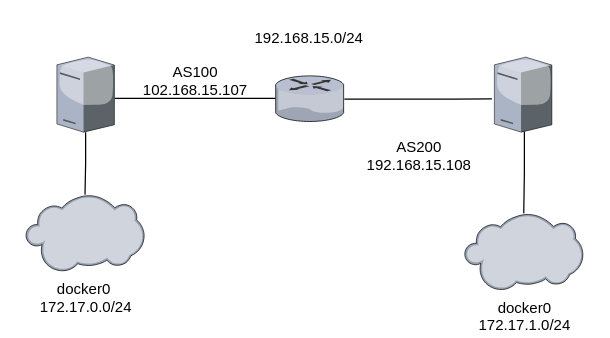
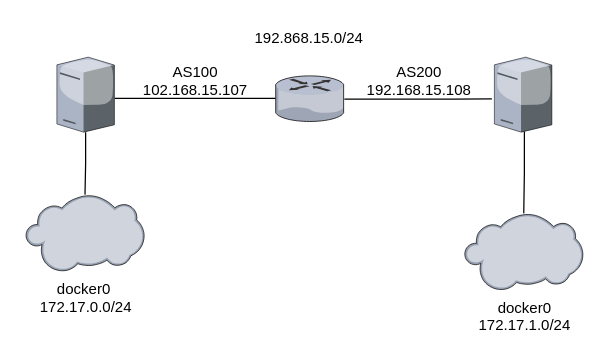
  <mxCell id="0" />
  <mxCell id="1" parent="0" />
  <mxCell id="2" value="" style="edgeStyle=orthogonalEdgeStyle;rounded=0;orthogonalLoop=1;jettySize=auto;html=1;endArrow=none;endFill=0;strokeColor=#000000;" edge="1" parent="1" source="4" target="8"><mxGeometry relative="1" as="geometry"><mxPoint x="105" y="90" as="targetPoint" /><Array as="points"><mxPoint x="125" y="78" /><mxPoint x="125" y="78" /></Array></mxGeometry></mxCell>
  <mxCell id="3" value="" style="edgeStyle=orthogonalEdgeStyle;rounded=0;orthogonalLoop=1;jettySize=auto;html=1;endArrow=none;endFill=0;strokeColor=#000000;" edge="1" parent="1" source="4" target="10"><mxGeometry relative="1" as="geometry"><mxPoint x="-7" y="180" as="targetPoint" /></mxGeometry></mxCell>
  <mxCell id="4" value="" style="verticalLabelPosition=bottom;aspect=fixed;html=1;verticalAlign=top;strokeColor=none;shape=mxgraph.citrix.tower_server;rounded=0;shadow=0;comic=0;fontFamily=Verdana;" vertex="1" parent="1"><mxGeometry x="45" y="45" width="46" height="60" as="geometry" /></mxCell>
  <mxCell id="5" value="" style="edgeStyle=orthogonalEdgeStyle;rounded=0;orthogonalLoop=1;jettySize=auto;html=1;endArrow=none;endFill=0;strokeColor=#000000;exitX=-0.043;exitY=0.558;exitDx=0;exitDy=0;exitPerimeter=0;" edge="1" parent="1" source="7" target="8"><mxGeometry relative="1" as="geometry"><mxPoint x="392.5" y="70" as="targetPoint" /><Array as="points"><mxPoint x="363" y="78" /></Array></mxGeometry></mxCell>
  <mxCell id="6" value="" style="edgeStyle=orthogonalEdgeStyle;rounded=0;orthogonalLoop=1;jettySize=auto;html=1;endArrow=none;endFill=0;strokeColor=#000000;exitX=0.522;exitY=0.983;exitDx=0;exitDy=0;exitPerimeter=0;" edge="1" parent="1" source="7" target="11"><mxGeometry relative="1" as="geometry"><mxPoint x="465" y="79" as="sourcePoint" /><mxPoint x="495.5" y="180" as="targetPoint" /></mxGeometry></mxCell>
  <mxCell id="7" value="" style="verticalLabelPosition=bottom;aspect=fixed;html=1;verticalAlign=top;strokeColor=none;shape=mxgraph.citrix.tower_server;rounded=0;shadow=0;comic=0;fontFamily=Verdana;" vertex="1" parent="1"><mxGeometry x="395" y="45" width="46" height="60" as="geometry" /></mxCell>
  <mxCell id="8" value="" style="verticalLabelPosition=bottom;aspect=fixed;html=1;verticalAlign=top;strokeColor=none;align=center;outlineConnect=0;shape=mxgraph.citrix.router;" vertex="1" parent="1"><mxGeometry x="220" y="60" width="55" height="36.5" as="geometry" /></mxCell>
- <mxCell id="9" value="192.168.15.0/24" style="text;html=1;strokeColor=none;fillColor=none;align=center;verticalAlign=middle;whiteSpace=wrap;rounded=0;" vertex="1" parent="1"><mxGeometry x="201.5" y="20" width="90" height="20" as="geometry" /></mxCell>
+ <mxCell id="9" value="192.868.15.0/24" style="text;html=1;strokeColor=none;fillColor=none;align=center;verticalAlign=middle;whiteSpace=wrap;rounded=0;" vertex="1" parent="1"><mxGeometry x="201.5" y="20" width="90" height="20" as="geometry" /></mxCell>
  <mxCell id="10" value="docker0&amp;nbsp;&lt;br&gt;172.17.0.0/24&lt;br&gt;" style="verticalLabelPosition=bottom;aspect=fixed;html=1;verticalAlign=top;strokeColor=none;align=center;outlineConnect=0;shape=mxgraph.citrix.cloud;" vertex="1" parent="1"><mxGeometry x="20" y="155" width="95" height="62" as="geometry" /></mxCell>
  <mxCell id="11" value="docker0&lt;br&gt;172.17.1.0/24&lt;br&gt;" style="verticalLabelPosition=bottom;aspect=fixed;html=1;verticalAlign=top;strokeColor=none;align=center;outlineConnect=0;shape=mxgraph.citrix.cloud;" vertex="1" parent="1"><mxGeometry x="371" y="170" width="95" height="62" as="geometry" /></mxCell>
  <mxCell id="12" value="AS100&lt;br&gt;102.168.15.107&lt;br&gt;" style="text;html=1;strokeColor=none;fillColor=none;align=center;verticalAlign=middle;whiteSpace=wrap;rounded=0;" vertex="1" parent="1"><mxGeometry x="110.5" y="48.5" width="90" height="30" as="geometry" /></mxCell>
- <mxCell id="13" value="AS200&lt;br&gt;192.168.15.108&lt;br&gt;" style="text;html=1;strokeColor=none;fillColor=none;align=center;verticalAlign=middle;whiteSpace=wrap;rounded=0;" vertex="1" parent="1"><mxGeometry x="290" y="108.5" width="90" height="30" as="geometry" /></mxCell>
+ <mxCell id="13" value="AS200&lt;br&gt;192.168.15.108&lt;br&gt;" style="text;html=1;strokeColor=none;fillColor=none;align=center;verticalAlign=middle;whiteSpace=wrap;rounded=0;" vertex="1" parent="1"><mxGeometry x="290" y="48.5" width="90" height="30" as="geometry" /></mxCell>
